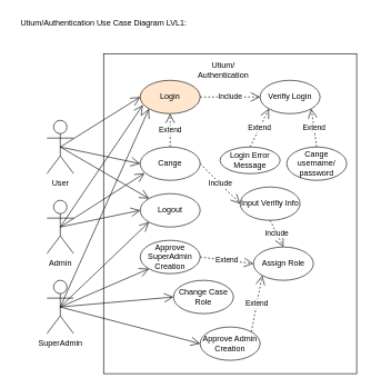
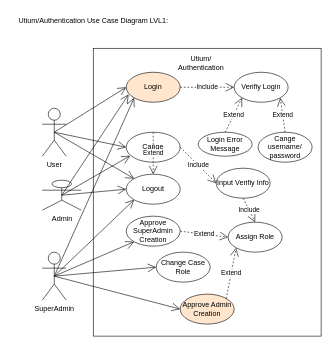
  <mxCell id="0" />
  <mxCell id="1" parent="0" />
  <mxCell id="2" value="" style="rounded=0;whiteSpace=wrap;html=1;" vertex="1" parent="1"><mxGeometry x="155" y="80" width="380" height="480" as="geometry" /></mxCell>
  <mxCell id="3" value="Utium/ Authentication" style="text;html=1;align=center;verticalAlign=middle;whiteSpace=wrap;rounded=0;" vertex="1" parent="1"><mxGeometry x="300" y="90" width="70" height="30" as="geometry" /></mxCell>
  <mxCell id="4" value="User" style="shape=umlActor;verticalLabelPosition=bottom;verticalAlign=top;html=1;outlineConnect=0;" vertex="1" parent="1"><mxGeometry x="70" y="180" width="40" height="80" as="geometry" /></mxCell>
- <mxCell id="5" value="Admin" style="shape=umlActor;verticalLabelPosition=bottom;verticalAlign=top;html=1;outlineConnect=0;" vertex="1" parent="1"><mxGeometry x="70" y="300" width="40" height="80" as="geometry" /></mxCell>
+ <mxCell id="5" value="Admin" style="shape=umlActor;verticalLabelPosition=bottom;verticalAlign=top;html=1;outlineConnect=0;" vertex="1" parent="1"><mxGeometry x="70" y="300" width="65" height="50" as="geometry" /></mxCell>
  <mxCell id="6" value="SuperAdmin" style="shape=umlActor;verticalLabelPosition=bottom;verticalAlign=top;html=1;outlineConnect=0;" vertex="1" parent="1"><mxGeometry x="70" y="420" width="40" height="80" as="geometry" /></mxCell>
  <mxCell id="7" value="Login" style="ellipse;whiteSpace=wrap;html=1;fillColor=#ffe6cc;" vertex="1" parent="1"><mxGeometry x="210" y="120" width="90" height="50" as="geometry" /></mxCell>
  <mxCell id="8" value="Cange" style="ellipse;whiteSpace=wrap;html=1;" vertex="1" parent="1"><mxGeometry x="210" y="220" width="90" height="50" as="geometry" /></mxCell>
  <mxCell id="9" value="Verifiy Login" style="ellipse;whiteSpace=wrap;html=1;" vertex="1" parent="1"><mxGeometry x="390" y="120" width="90" height="50" as="geometry" /></mxCell>
  <mxCell id="10" value="Include" style="endArrow=open;endSize=12;dashed=1;html=1;rounded=0;entryX=0;entryY=0.5;entryDx=0;entryDy=0;exitX=1;exitY=0.5;exitDx=0;exitDy=0;" edge="1" parent="1" source="7" target="9"><mxGeometry width="160" relative="1" as="geometry"><mxPoint x="300" y="144.5" as="sourcePoint" /><mxPoint x="420" y="144.5" as="targetPoint" /></mxGeometry></mxCell>
- <mxCell id="11" value="Extend" style="endArrow=open;endSize=12;dashed=1;html=1;rounded=0;entryX=0.5;entryY=1;entryDx=0;entryDy=0;exitX=0.5;exitY=0;exitDx=0;exitDy=0;" edge="1" parent="1" source="8" target="7"><mxGeometry width="160" relative="1" as="geometry"><mxPoint x="310" y="154.5" as="sourcePoint" /><mxPoint x="400" y="155" as="targetPoint" /></mxGeometry></mxCell>
+ <mxCell id="11" value="Extend" style="endArrow=open;endSize=12;dashed=1;html=1;rounded=0;exitX=0.5;exitY=0;exitDx=0;exitDy=0;" edge="1" parent="1" source="8" target="34"><mxGeometry width="160" relative="1" as="geometry"><mxPoint x="310" y="154.5" as="sourcePoint" /><mxPoint x="400" y="155" as="targetPoint" /></mxGeometry></mxCell>
  <mxCell id="12" value="Login Error&lt;div&gt;Message&lt;/div&gt;" style="ellipse;whiteSpace=wrap;html=1;" vertex="1" parent="1"><mxGeometry x="330" y="220" width="90" height="40" as="geometry" /></mxCell>
  <mxCell id="13" value="Extend" style="endArrow=open;endSize=12;dashed=1;html=1;rounded=0;entryX=0;entryY=1;entryDx=0;entryDy=0;exitX=0.5;exitY=0;exitDx=0;exitDy=0;" edge="1" parent="1" source="12" target="9"><mxGeometry width="160" relative="1" as="geometry"><mxPoint x="310" y="154.5" as="sourcePoint" /><mxPoint x="400" y="155" as="targetPoint" /></mxGeometry></mxCell>
  <mxCell id="14" value="" style="endArrow=open;endFill=1;endSize=12;html=1;rounded=0;entryX=0;entryY=0.5;entryDx=0;entryDy=0;exitX=0.5;exitY=0.5;exitDx=0;exitDy=0;exitPerimeter=0;" edge="1" parent="1" source="4" target="7"><mxGeometry width="160" relative="1" as="geometry"><mxPoint x="560" y="360" as="sourcePoint" /><mxPoint x="720" y="360" as="targetPoint" /></mxGeometry></mxCell>
  <mxCell id="15" value="" style="endArrow=open;endFill=1;endSize=12;html=1;rounded=0;entryX=0;entryY=0.5;entryDx=0;entryDy=0;exitX=0.5;exitY=0.5;exitDx=0;exitDy=0;exitPerimeter=0;" edge="1" parent="1" source="4" target="8"><mxGeometry width="160" relative="1" as="geometry"><mxPoint x="120" y="218" as="sourcePoint" /><mxPoint x="220" y="155" as="targetPoint" /></mxGeometry></mxCell>
  <mxCell id="16" value="Input Verifiy Info" style="ellipse;whiteSpace=wrap;html=1;" vertex="1" parent="1"><mxGeometry x="360" y="280" width="90" height="50" as="geometry" /></mxCell>
  <mxCell id="17" value="Include" style="endArrow=open;endSize=12;dashed=1;html=1;rounded=0;entryX=0;entryY=0.5;entryDx=0;entryDy=0;exitX=1;exitY=0.5;exitDx=0;exitDy=0;" edge="1" parent="1" source="8" target="16"><mxGeometry width="160" relative="1" as="geometry"><mxPoint x="310" y="154.5" as="sourcePoint" /><mxPoint x="400" y="155" as="targetPoint" /></mxGeometry></mxCell>
  <mxCell id="18" value="Assign Role" style="ellipse;whiteSpace=wrap;html=1;" vertex="1" parent="1"><mxGeometry x="380" y="370" width="90" height="50" as="geometry" /></mxCell>
  <mxCell id="19" value="Include" style="endArrow=open;endSize=12;dashed=1;html=1;rounded=0;entryX=0.5;entryY=0;entryDx=0;entryDy=0;exitX=0.5;exitY=1;exitDx=0;exitDy=0;" edge="1" parent="1" source="16" target="18"><mxGeometry width="160" relative="1" as="geometry"><mxPoint x="310" y="285" as="sourcePoint" /><mxPoint x="370" y="315" as="targetPoint" /></mxGeometry></mxCell>
- <mxCell id="20" value="Approve Admin&lt;div&gt;Creation&lt;/div&gt;" style="ellipse;whiteSpace=wrap;html=1;" vertex="1" parent="1"><mxGeometry x="300" y="490" width="90" height="50" as="geometry" /></mxCell>
+ <mxCell id="20" value="Approve Admin&lt;div&gt;Creation&lt;/div&gt;" style="ellipse;whiteSpace=wrap;html=1;fillColor=#ffe6cc;" vertex="1" parent="1"><mxGeometry x="300" y="490" width="90" height="50" as="geometry" /></mxCell>
  <mxCell id="21" value="" style="endArrow=open;endFill=1;endSize=12;html=1;rounded=0;entryX=0;entryY=0.5;entryDx=0;entryDy=0;exitX=0.5;exitY=0.5;exitDx=0;exitDy=0;exitPerimeter=0;" edge="1" parent="1" source="6" target="20"><mxGeometry width="160" relative="1" as="geometry"><mxPoint x="120" y="239" as="sourcePoint" /><mxPoint x="220" y="285" as="targetPoint" /></mxGeometry></mxCell>
  <mxCell id="22" value="" style="endArrow=open;endFill=1;endSize=12;html=1;rounded=0;entryX=0.074;entryY=0.785;entryDx=0;entryDy=0;exitX=0.5;exitY=0.5;exitDx=0;exitDy=0;exitPerimeter=0;entryPerimeter=0;" edge="1" parent="1" source="5" target="8"><mxGeometry width="160" relative="1" as="geometry"><mxPoint x="120" y="239" as="sourcePoint" /><mxPoint x="220" y="285" as="targetPoint" /></mxGeometry></mxCell>
  <mxCell id="23" value="" style="endArrow=open;endFill=1;endSize=12;html=1;rounded=0;entryX=0.044;entryY=0.74;entryDx=0;entryDy=0;exitX=0.5;exitY=0.5;exitDx=0;exitDy=0;exitPerimeter=0;entryPerimeter=0;" edge="1" parent="1" source="5" target="7"><mxGeometry width="160" relative="1" as="geometry"><mxPoint x="120" y="218" as="sourcePoint" /><mxPoint x="220" y="155" as="targetPoint" /></mxGeometry></mxCell>
  <mxCell id="24" value="" style="endArrow=open;endFill=1;endSize=12;html=1;rounded=0;entryX=0;entryY=1;entryDx=0;entryDy=0;exitX=0.5;exitY=0.5;exitDx=0;exitDy=0;exitPerimeter=0;" edge="1" parent="1" source="6" target="7"><mxGeometry width="160" relative="1" as="geometry"><mxPoint x="100" y="710" as="sourcePoint" /><mxPoint x="230" y="715" as="targetPoint" /></mxGeometry></mxCell>
  <mxCell id="25" value="Extend" style="endArrow=open;endSize=12;dashed=1;html=1;rounded=0;entryX=0;entryY=1;entryDx=0;entryDy=0;exitX=1;exitY=0;exitDx=0;exitDy=0;" edge="1" parent="1" source="20" target="18"><mxGeometry width="160" relative="1" as="geometry"><mxPoint x="265" y="260" as="sourcePoint" /><mxPoint x="265" y="180" as="targetPoint" /></mxGeometry></mxCell>
  <mxCell id="26" value="Approve SuperAdmin&lt;div&gt;Creation&lt;/div&gt;" style="ellipse;whiteSpace=wrap;html=1;" vertex="1" parent="1"><mxGeometry x="210" y="360" width="90" height="50" as="geometry" /></mxCell>
  <mxCell id="27" value="" style="endArrow=open;endFill=1;endSize=12;html=1;rounded=0;entryX=0;entryY=1;entryDx=0;entryDy=0;" edge="1" parent="1" target="26"><mxGeometry width="160" relative="1" as="geometry"><mxPoint x="90" y="460" as="sourcePoint" /><mxPoint x="250" y="505" as="targetPoint" /></mxGeometry></mxCell>
  <mxCell id="28" value="Extend" style="endArrow=open;endSize=12;dashed=1;html=1;rounded=0;entryX=0;entryY=0.5;entryDx=0;entryDy=0;exitX=1;exitY=0.5;exitDx=0;exitDy=0;" edge="1" parent="1" source="26" target="18"><mxGeometry width="160" relative="1" as="geometry"><mxPoint x="327" y="487" as="sourcePoint" /><mxPoint x="383" y="423" as="targetPoint" /></mxGeometry></mxCell>
  <mxCell id="29" value="Cange username/&lt;div&gt;password&lt;/div&gt;" style="ellipse;whiteSpace=wrap;html=1;" vertex="1" parent="1"><mxGeometry x="430" y="220" width="90" height="50" as="geometry" /></mxCell>
  <mxCell id="30" value="Extend" style="endArrow=open;endSize=12;dashed=1;html=1;rounded=0;entryX=1;entryY=1;entryDx=0;entryDy=0;exitX=0.5;exitY=0;exitDx=0;exitDy=0;" edge="1" parent="1" source="29" target="9"><mxGeometry width="160" relative="1" as="geometry"><mxPoint x="375" y="210" as="sourcePoint" /><mxPoint x="413" y="173" as="targetPoint" /></mxGeometry></mxCell>
  <mxCell id="31" value="Change Case Role" style="ellipse;whiteSpace=wrap;html=1;" vertex="1" parent="1"><mxGeometry x="260" y="420" width="90" height="50" as="geometry" /></mxCell>
  <mxCell id="32" value="" style="endArrow=open;endFill=1;endSize=12;html=1;rounded=0;entryX=0;entryY=0.5;entryDx=0;entryDy=0;" edge="1" parent="1" target="31"><mxGeometry width="160" relative="1" as="geometry"><mxPoint x="90" y="460" as="sourcePoint" /><mxPoint x="310" y="525" as="targetPoint" /></mxGeometry></mxCell>
  <mxCell id="33" value="Utium/Authentication Use Case Diagram LVL1:" style="text;html=1;align=center;verticalAlign=middle;resizable=0;points=[];autosize=1;strokeColor=none;fillColor=none;" vertex="1" parent="1"><mxGeometry width="270" height="30" as="geometry" x="20" y="20" /></mxCell>
  <mxCell id="34" value="Logout" style="ellipse;whiteSpace=wrap;html=1;" vertex="1" parent="1"><mxGeometry x="210" y="290" width="90" height="50" as="geometry" /></mxCell>
  <mxCell id="35" value="" style="endArrow=open;endFill=1;endSize=12;html=1;rounded=0;entryX=0;entryY=1;entryDx=0;entryDy=0;" edge="1" parent="1" target="34"><mxGeometry width="160" relative="1" as="geometry"><mxPoint x="90" y="460" as="sourcePoint" /><mxPoint x="233" y="413" as="targetPoint" /></mxGeometry></mxCell>
  <mxCell id="36" value="" style="endArrow=open;endFill=1;endSize=12;html=1;rounded=0;entryX=0;entryY=0.5;entryDx=0;entryDy=0;exitX=0.5;exitY=0.5;exitDx=0;exitDy=0;exitPerimeter=0;" edge="1" parent="1" source="5" target="34"><mxGeometry width="160" relative="1" as="geometry"><mxPoint x="100" y="470" as="sourcePoint" /><mxPoint x="233" y="343" as="targetPoint" /></mxGeometry></mxCell>
  <mxCell id="37" value="" style="endArrow=open;endFill=1;endSize=12;html=1;rounded=0;entryX=0;entryY=0;entryDx=0;entryDy=0;exitX=0.5;exitY=0.5;exitDx=0;exitDy=0;exitPerimeter=0;" edge="1" parent="1" source="4" target="34"><mxGeometry width="160" relative="1" as="geometry"><mxPoint x="100" y="230" as="sourcePoint" /><mxPoint x="220" y="255" as="targetPoint" /></mxGeometry></mxCell>
